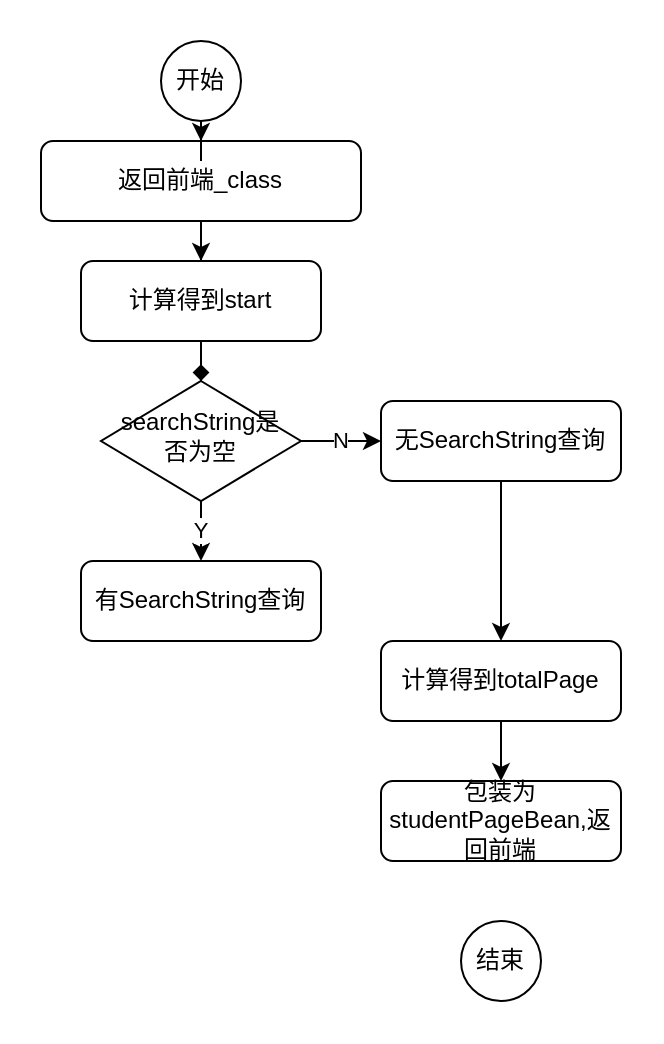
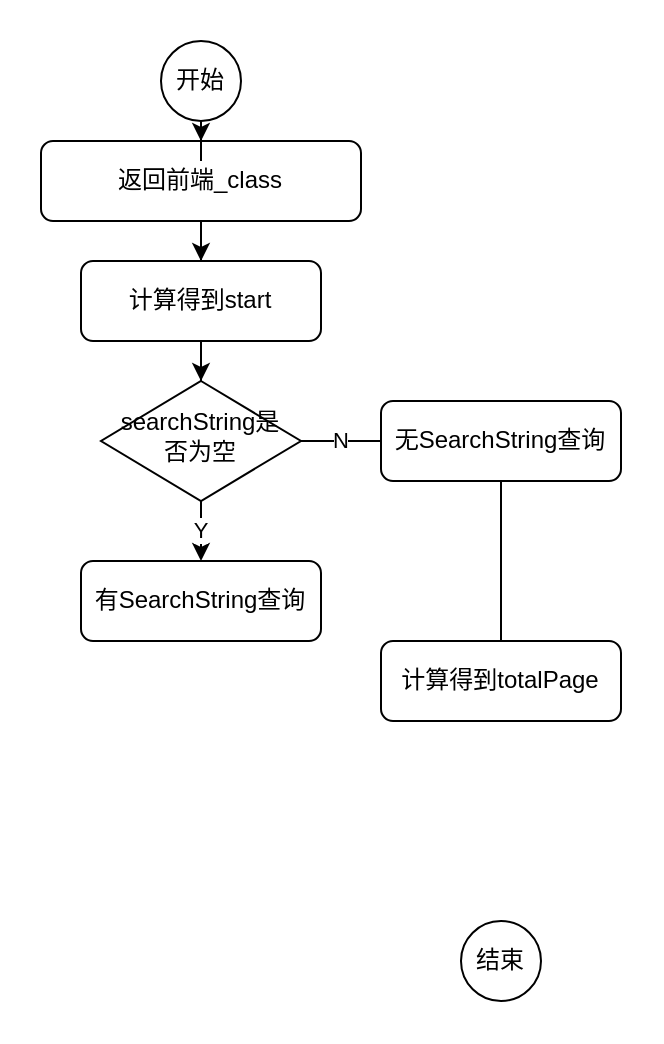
  <mxCell id="0" />
  <mxCell id="1" parent="0" />
  <mxCell id="2" style="edgeStyle=orthogonalEdgeStyle;rounded=0;orthogonalLoop=1;jettySize=auto;html=1;" parent="1" source="3" target="10" edge="1"><mxGeometry relative="1" as="geometry" /></mxCell>
  <mxCell id="3" value="返回前端_class" style="rounded=1;whiteSpace=wrap;html=1;fontSize=12;glass=0;strokeWidth=1;shadow=0;" parent="1" vertex="1"><mxGeometry x="20" y="70" width="160" height="40" as="geometry" /></mxCell>
- <mxCell id="4" value="N" style="edgeStyle=orthogonalEdgeStyle;rounded=0;orthogonalLoop=1;jettySize=auto;html=1;entryX=0;entryY=0.5;entryDx=0;entryDy=0;" parent="1" source="6" target="8" edge="1"><mxGeometry relative="1" as="geometry" /></mxCell>
+ <mxCell id="4" value="N" style="edgeStyle=orthogonalEdgeStyle;rounded=0;orthogonalLoop=1;jettySize=auto;html=1;entryX=0;entryY=0.5;entryDx=0;entryDy=0;endArrow=none;" parent="1" source="6" target="8" edge="1"><mxGeometry relative="1" as="geometry" /></mxCell>
  <mxCell id="5" value="Y" style="edgeStyle=orthogonalEdgeStyle;rounded=0;orthogonalLoop=1;jettySize=auto;html=1;entryX=0.5;entryY=0;entryDx=0;entryDy=0;" parent="1" source="6" target="11" edge="1"><mxGeometry relative="1" as="geometry"><mxPoint x="100" y="310" as="targetPoint" /></mxGeometry></mxCell>
  <mxCell id="6" value="searchString是否为空" style="rhombus;whiteSpace=wrap;html=1;shadow=0;fontFamily=Helvetica;fontSize=12;align=center;strokeWidth=1;spacing=6;spacingTop=-4;" parent="1" vertex="1"><mxGeometry x="50" y="190" width="100" height="60" as="geometry" /></mxCell>
- <mxCell id="7" style="edgeStyle=orthogonalEdgeStyle;rounded=0;orthogonalLoop=1;jettySize=auto;html=1;" parent="1" source="8" target="13" edge="1"><mxGeometry relative="1" as="geometry" /></mxCell>
+ <mxCell id="7" style="edgeStyle=orthogonalEdgeStyle;rounded=0;orthogonalLoop=1;jettySize=auto;html=1;endArrow=none;" parent="1" source="8" target="13" edge="1"><mxGeometry relative="1" as="geometry" /></mxCell>
  <mxCell id="8" value="无SearchString查询" style="rounded=1;whiteSpace=wrap;html=1;fontSize=12;glass=0;strokeWidth=1;shadow=0;" parent="1" vertex="1"><mxGeometry x="190" y="200" width="120" height="40" as="geometry" /></mxCell>
- <mxCell id="9" style="edgeStyle=orthogonalEdgeStyle;rounded=0;orthogonalLoop=1;jettySize=auto;html=1;endArrow=diamond;" parent="1" source="10" target="6" edge="1"><mxGeometry relative="1" as="geometry" /></mxCell>
+ <mxCell id="9" style="edgeStyle=orthogonalEdgeStyle;rounded=0;orthogonalLoop=1;jettySize=auto;html=1;" parent="1" source="10" target="6" edge="1"><mxGeometry relative="1" as="geometry" /></mxCell>
  <mxCell id="10" value="计算得到start" style="rounded=1;whiteSpace=wrap;html=1;fontSize=12;glass=0;strokeWidth=1;shadow=0;" parent="1" vertex="1"><mxGeometry x="40" y="130" width="120" height="40" as="geometry" /></mxCell>
  <mxCell id="11" value="有SearchString查询" style="rounded=1;whiteSpace=wrap;html=1;fontSize=12;glass=0;strokeWidth=1;shadow=0;" parent="1" vertex="1"><mxGeometry x="40" y="280" width="120" height="40" as="geometry" /></mxCell>
- <mxCell id="12" style="edgeStyle=orthogonalEdgeStyle;rounded=0;orthogonalLoop=1;jettySize=auto;html=1;entryX=0.5;entryY=0;entryDx=0;entryDy=0;" parent="1" source="13" target="14" edge="1"><mxGeometry relative="1" as="geometry" /></mxCell>
  <mxCell id="13" value="计算得到totalPage" style="rounded=1;whiteSpace=wrap;html=1;fontSize=12;glass=0;strokeWidth=1;shadow=0;" parent="1" vertex="1"><mxGeometry x="190" y="320" width="120" height="40" as="geometry" /></mxCell>
- <mxCell id="14" value="包装为studentPageBean,返回前端" style="rounded=1;whiteSpace=wrap;html=1;fontSize=12;glass=0;strokeWidth=1;shadow=0;" parent="1" vertex="1"><mxGeometry x="190" y="390" width="120" height="40" as="geometry" /></mxCell>
  <mxCell id="15" value="结束" style="ellipse;whiteSpace=wrap;html=1;aspect=fixed;" vertex="1" parent="1"><mxGeometry x="230" y="460" width="40" height="40" as="geometry" /></mxCell>
  <mxCell id="16" style="edgeStyle=orthogonalEdgeStyle;rounded=0;orthogonalLoop=1;jettySize=auto;html=1;entryX=0.5;entryY=0;entryDx=0;entryDy=0;" edge="1" parent="1" source="17" target="3"><mxGeometry relative="1" as="geometry" /></mxCell>
  <mxCell id="17" value="开始" style="ellipse;whiteSpace=wrap;html=1;aspect=fixed;" vertex="1" parent="1"><mxGeometry x="80" y="20" width="40" height="40" as="geometry" /></mxCell>
